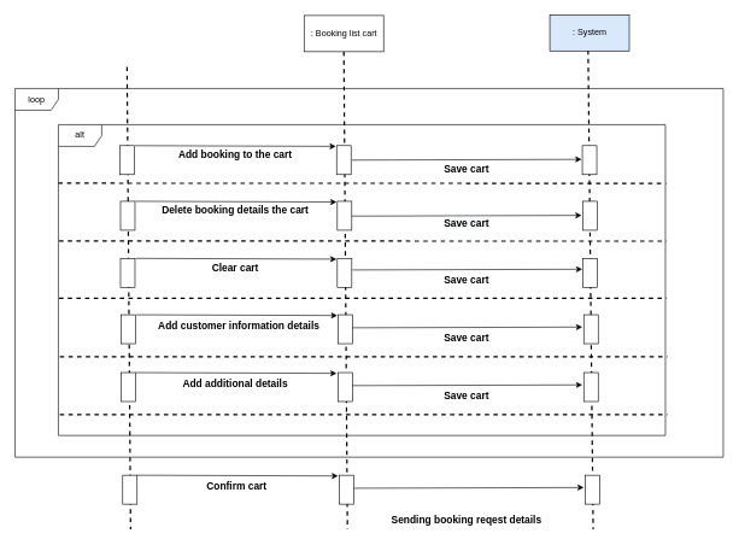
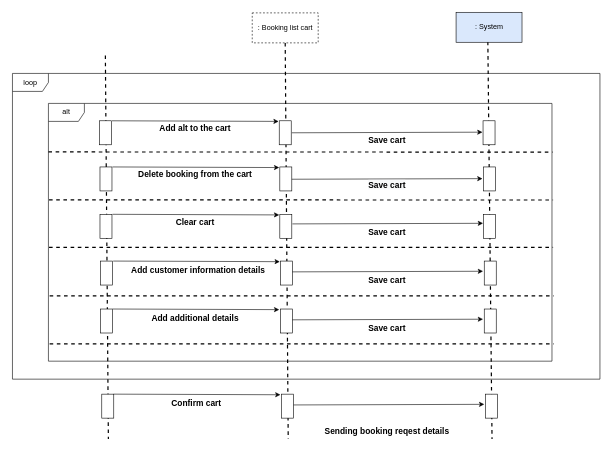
  <mxCell id="0" />
  <mxCell id="1" parent="0" />
  <mxCell id="2" value="" style="endArrow=none;dashed=1;html=1;strokeWidth=2;rounded=0;exitX=0.482;exitY=0.98;exitDx=0;exitDy=0;exitPerimeter=0;" parent="1" source="7" edge="1"><mxGeometry width="50" height="50" relative="1" as="geometry"><mxPoint x="814.5" y="92" as="sourcePoint" /><mxPoint x="820" y="732" as="targetPoint" /></mxGeometry></mxCell>
  <mxCell id="3" value="" style="endArrow=none;dashed=1;html=1;strokeWidth=2;rounded=0;exitX=0.5;exitY=1;exitDx=0;exitDy=0;exitPerimeter=0;" parent="1" source="6" edge="1"><mxGeometry width="50" height="50" relative="1" as="geometry"><mxPoint x="475" y="93" as="sourcePoint" /><mxPoint x="480" y="732" as="targetPoint" /></mxGeometry></mxCell>
  <mxCell id="4" value="" style="endArrow=none;dashed=1;html=1;strokeWidth=2;rounded=0;" parent="1" edge="1"><mxGeometry width="50" height="50" relative="1" as="geometry"><mxPoint x="175" y="92" as="sourcePoint" /><mxPoint x="180" y="732" as="targetPoint" /></mxGeometry></mxCell>
  <mxCell id="5" value="loop" style="shape=umlFrame;whiteSpace=wrap;html=1;" parent="1" vertex="1"><mxGeometry x="20" y="122" width="980" height="510" as="geometry" /></mxCell>
- <mxCell id="6" value=": Booking list cart" style="html=1;" parent="1" vertex="1"><mxGeometry x="420" y="21" width="110" height="50" as="geometry" /></mxCell>
+ <mxCell id="6" value=": Booking list cart" style="html=1;dashed=1;" parent="1" vertex="1"><mxGeometry x="420" y="21" width="110" height="50" as="geometry" /></mxCell>
  <mxCell id="7" value=": System" style="html=1;fillColor=#dae8fc;" parent="1" vertex="1"><mxGeometry x="760" y="20" width="110" height="50" as="geometry" /></mxCell>
  <mxCell id="8" value="alt" style="shape=umlFrame;whiteSpace=wrap;html=1;" parent="1" vertex="1"><mxGeometry x="80" y="172" width="840" height="430" as="geometry" /></mxCell>
  <mxCell id="9" value="" style="rounded=0;whiteSpace=wrap;html=1;" parent="1" vertex="1"><mxGeometry x="165" y="201" width="20" height="40" as="geometry" /></mxCell>
  <mxCell id="10" value="" style="rounded=0;whiteSpace=wrap;html=1;" parent="1" vertex="1"><mxGeometry x="465" y="201" width="20" height="40" as="geometry" /></mxCell>
  <mxCell id="11" value="" style="rounded=0;whiteSpace=wrap;html=1;" parent="1" vertex="1"><mxGeometry x="805" y="201" width="20" height="40" as="geometry" /></mxCell>
  <mxCell id="12" value="" style="endArrow=none;dashed=1;html=1;strokeWidth=2;rounded=0;entryX=1.001;entryY=0.267;entryDx=0;entryDy=0;entryPerimeter=0;" parent="1" edge="1"><mxGeometry width="50" height="50" relative="1" as="geometry"><mxPoint x="80" y="253" as="sourcePoint" /><mxPoint x="920.84" y="253.15" as="targetPoint" /></mxGeometry></mxCell>
  <mxCell id="13" value="" style="rounded=0;whiteSpace=wrap;html=1;" parent="1" vertex="1"><mxGeometry x="166" y="278" width="20" height="40" as="geometry" /></mxCell>
  <mxCell id="14" value="" style="rounded=0;whiteSpace=wrap;html=1;" parent="1" vertex="1"><mxGeometry x="466" y="278" width="20" height="40" as="geometry" /></mxCell>
  <mxCell id="15" value="" style="rounded=0;whiteSpace=wrap;html=1;" parent="1" vertex="1"><mxGeometry x="806" y="278" width="20" height="40" as="geometry" /></mxCell>
  <mxCell id="16" value="" style="endArrow=none;dashed=1;html=1;strokeWidth=2;rounded=0;entryX=1.001;entryY=0.267;entryDx=0;entryDy=0;entryPerimeter=0;" parent="1" edge="1"><mxGeometry width="50" height="50" relative="1" as="geometry"><mxPoint x="81" y="333" as="sourcePoint" /><mxPoint x="921.84" y="333.15" as="targetPoint" /></mxGeometry></mxCell>
  <mxCell id="17" value="" style="rounded=0;whiteSpace=wrap;html=1;" parent="1" vertex="1"><mxGeometry x="166" y="357" width="20" height="40" as="geometry" /></mxCell>
  <mxCell id="18" value="" style="rounded=0;whiteSpace=wrap;html=1;" parent="1" vertex="1"><mxGeometry x="466" y="357" width="20" height="40" as="geometry" /></mxCell>
  <mxCell id="19" value="" style="rounded=0;whiteSpace=wrap;html=1;" parent="1" vertex="1"><mxGeometry x="806" y="357" width="20" height="40" as="geometry" /></mxCell>
  <mxCell id="20" value="" style="endArrow=none;dashed=1;html=1;strokeWidth=2;rounded=0;entryX=1.001;entryY=0.267;entryDx=0;entryDy=0;entryPerimeter=0;" parent="1" edge="1"><mxGeometry width="50" height="50" relative="1" as="geometry"><mxPoint x="81" y="412" as="sourcePoint" /><mxPoint x="921.84" y="412.15" as="targetPoint" /></mxGeometry></mxCell>
  <mxCell id="21" value="" style="rounded=0;whiteSpace=wrap;html=1;" parent="1" vertex="1"><mxGeometry x="167" y="435" width="20" height="40" as="geometry" /></mxCell>
  <mxCell id="22" value="" style="rounded=0;whiteSpace=wrap;html=1;" parent="1" vertex="1"><mxGeometry x="467" y="435" width="20" height="40" as="geometry" /></mxCell>
  <mxCell id="23" value="" style="rounded=0;whiteSpace=wrap;html=1;" parent="1" vertex="1"><mxGeometry x="807" y="435" width="20" height="40" as="geometry" /></mxCell>
  <mxCell id="24" value="" style="endArrow=none;dashed=1;html=1;strokeWidth=2;rounded=0;entryX=1.001;entryY=0.267;entryDx=0;entryDy=0;entryPerimeter=0;" parent="1" edge="1"><mxGeometry width="50" height="50" relative="1" as="geometry"><mxPoint x="82" y="493" as="sourcePoint" /><mxPoint x="922.84" y="493.15" as="targetPoint" /></mxGeometry></mxCell>
  <mxCell id="25" value="" style="rounded=0;whiteSpace=wrap;html=1;" parent="1" vertex="1"><mxGeometry x="167" y="515" width="20" height="40" as="geometry" /></mxCell>
  <mxCell id="26" value="" style="rounded=0;whiteSpace=wrap;html=1;" parent="1" vertex="1"><mxGeometry x="467" y="515" width="20" height="40" as="geometry" /></mxCell>
  <mxCell id="27" value="" style="rounded=0;whiteSpace=wrap;html=1;" parent="1" vertex="1"><mxGeometry x="807" y="515" width="20" height="40" as="geometry" /></mxCell>
  <mxCell id="28" value="" style="endArrow=none;dashed=1;html=1;strokeWidth=2;rounded=0;entryX=1.001;entryY=0.267;entryDx=0;entryDy=0;entryPerimeter=0;" parent="1" edge="1"><mxGeometry width="50" height="50" relative="1" as="geometry"><mxPoint x="82" y="573" as="sourcePoint" /><mxPoint x="922.84" y="573.15" as="targetPoint" /></mxGeometry></mxCell>
  <mxCell id="29" value="" style="endArrow=classic;html=1;rounded=0;exitX=1.1;exitY=0;exitDx=0;exitDy=0;exitPerimeter=0;entryX=0;entryY=0.025;entryDx=0;entryDy=0;entryPerimeter=0;" parent="1" edge="1"><mxGeometry width="50" height="50" relative="1" as="geometry"><mxPoint x="186" y="201" as="sourcePoint" /><mxPoint x="464" y="202" as="targetPoint" /></mxGeometry></mxCell>
  <mxCell id="30" value="" style="endArrow=classic;html=1;rounded=0;exitX=1.1;exitY=0.5;exitDx=0;exitDy=0;exitPerimeter=0;entryX=0;entryY=0.475;entryDx=0;entryDy=0;entryPerimeter=0;" parent="1" edge="1"><mxGeometry width="50" height="50" relative="1" as="geometry"><mxPoint x="486" y="221" as="sourcePoint" /><mxPoint x="804" y="220" as="targetPoint" /></mxGeometry></mxCell>
  <mxCell id="31" value="" style="endArrow=classic;html=1;rounded=0;exitX=1.1;exitY=0;exitDx=0;exitDy=0;exitPerimeter=0;entryX=0;entryY=0.025;entryDx=0;entryDy=0;entryPerimeter=0;" parent="1" edge="1"><mxGeometry width="50" height="50" relative="1" as="geometry"><mxPoint x="187" y="278" as="sourcePoint" /><mxPoint x="465" y="279" as="targetPoint" /></mxGeometry></mxCell>
  <mxCell id="32" value="" style="endArrow=classic;html=1;rounded=0;exitX=1.1;exitY=0;exitDx=0;exitDy=0;exitPerimeter=0;entryX=0;entryY=0.025;entryDx=0;entryDy=0;entryPerimeter=0;fontStyle=1" parent="1" edge="1"><mxGeometry width="50" height="50" relative="1" as="geometry"><mxPoint x="187" y="357" as="sourcePoint" /><mxPoint x="465" y="358" as="targetPoint" /></mxGeometry></mxCell>
  <mxCell id="33" value="" style="endArrow=classic;html=1;rounded=0;exitX=1.1;exitY=0;exitDx=0;exitDy=0;exitPerimeter=0;entryX=0;entryY=0.025;entryDx=0;entryDy=0;entryPerimeter=0;" parent="1" edge="1"><mxGeometry width="50" height="50" relative="1" as="geometry"><mxPoint x="188" y="435" as="sourcePoint" /><mxPoint x="466" y="436" as="targetPoint" /></mxGeometry></mxCell>
  <mxCell id="34" value="" style="endArrow=classic;html=1;rounded=0;exitX=1.1;exitY=0;exitDx=0;exitDy=0;exitPerimeter=0;entryX=0;entryY=0.025;entryDx=0;entryDy=0;entryPerimeter=0;" parent="1" edge="1"><mxGeometry width="50" height="50" relative="1" as="geometry"><mxPoint x="187" y="515" as="sourcePoint" /><mxPoint x="465" y="516" as="targetPoint" /></mxGeometry></mxCell>
  <mxCell id="35" value="" style="endArrow=classic;html=1;rounded=0;exitX=1.1;exitY=0.5;exitDx=0;exitDy=0;exitPerimeter=0;entryX=0;entryY=0.475;entryDx=0;entryDy=0;entryPerimeter=0;" parent="1" edge="1"><mxGeometry width="50" height="50" relative="1" as="geometry"><mxPoint x="486" y="298.5" as="sourcePoint" /><mxPoint x="804" y="297.5" as="targetPoint" /></mxGeometry></mxCell>
  <mxCell id="36" value="" style="endArrow=classic;html=1;rounded=0;exitX=1.1;exitY=0.5;exitDx=0;exitDy=0;exitPerimeter=0;entryX=0;entryY=0.475;entryDx=0;entryDy=0;entryPerimeter=0;" parent="1" edge="1"><mxGeometry width="50" height="50" relative="1" as="geometry"><mxPoint x="487" y="373" as="sourcePoint" /><mxPoint x="805" y="372" as="targetPoint" /></mxGeometry></mxCell>
  <mxCell id="37" value="" style="endArrow=classic;html=1;rounded=0;exitX=1.1;exitY=0.5;exitDx=0;exitDy=0;exitPerimeter=0;entryX=0;entryY=0.475;entryDx=0;entryDy=0;entryPerimeter=0;" parent="1" edge="1"><mxGeometry width="50" height="50" relative="1" as="geometry"><mxPoint x="487" y="453" as="sourcePoint" /><mxPoint x="805" y="452" as="targetPoint" /></mxGeometry></mxCell>
  <mxCell id="38" value="" style="endArrow=classic;html=1;rounded=0;exitX=1.1;exitY=0.5;exitDx=0;exitDy=0;exitPerimeter=0;entryX=0;entryY=0.475;entryDx=0;entryDy=0;entryPerimeter=0;" parent="1" edge="1"><mxGeometry width="50" height="50" relative="1" as="geometry"><mxPoint x="487" y="533" as="sourcePoint" /><mxPoint x="805" y="532" as="targetPoint" /></mxGeometry></mxCell>
- <mxCell id="39" value="Add booking to the cart" style="text;html=1;strokeColor=none;fillColor=none;align=center;verticalAlign=middle;whiteSpace=wrap;rounded=0;fontStyle=1;fontSize=14;" parent="1" vertex="1"><mxGeometry x="190" y="206" width="270" height="16" as="geometry" /></mxCell>
- <mxCell id="40" value="Delete booking details the cart" style="text;html=1;strokeColor=none;fillColor=none;align=center;verticalAlign=middle;whiteSpace=wrap;rounded=0;fontStyle=1;fontSize=14;" parent="1" vertex="1"><mxGeometry x="190" y="282" width="270" height="16" as="geometry" /></mxCell>
+ <mxCell id="39" value="Add alt to the cart" style="text;html=1;strokeColor=none;fillColor=none;align=center;verticalAlign=middle;whiteSpace=wrap;rounded=0;fontStyle=1;fontSize=14;" parent="1" vertex="1"><mxGeometry x="190" y="206" width="270" height="16" as="geometry" /></mxCell>
+ <mxCell id="40" value="Delete booking from the cart" style="text;html=1;strokeColor=none;fillColor=none;align=center;verticalAlign=middle;whiteSpace=wrap;rounded=0;fontStyle=1;fontSize=14;" parent="1" vertex="1"><mxGeometry x="190" y="282" width="270" height="16" as="geometry" /></mxCell>
  <mxCell id="41" value="Clear cart" style="text;html=1;strokeColor=none;fillColor=none;align=center;verticalAlign=middle;whiteSpace=wrap;rounded=0;fontStyle=1;fontSize=14;" parent="1" vertex="1"><mxGeometry x="190" y="362" width="270" height="16" as="geometry" /></mxCell>
  <mxCell id="42" value="Add customer information details" style="text;html=1;strokeColor=none;fillColor=none;align=center;verticalAlign=middle;whiteSpace=wrap;rounded=0;fontStyle=1;fontSize=14;" parent="1" vertex="1"><mxGeometry x="195" y="442" width="270" height="16" as="geometry" /></mxCell>
  <mxCell id="43" value="Add additional details" style="text;html=1;strokeColor=none;fillColor=none;align=center;verticalAlign=middle;whiteSpace=wrap;rounded=0;fontStyle=1;fontSize=14;" parent="1" vertex="1"><mxGeometry x="190" y="522" width="270" height="16" as="geometry" /></mxCell>
  <mxCell id="44" value="Save cart" style="text;html=1;strokeColor=none;fillColor=none;align=center;verticalAlign=middle;whiteSpace=wrap;rounded=0;fontStyle=1;fontSize=14;" parent="1" vertex="1"><mxGeometry x="510" y="225" width="270" height="16" as="geometry" /></mxCell>
  <mxCell id="45" value="&#10;&lt;span style=&quot;color: rgb(0, 0, 0); font-family: Helvetica; font-size: 14px; font-style: normal; font-variant-ligatures: normal; font-variant-caps: normal; font-weight: 700; letter-spacing: normal; orphans: 2; text-align: center; text-indent: 0px; text-transform: none; widows: 2; word-spacing: 0px; -webkit-text-stroke-width: 0px; background-color: rgb(248, 249, 250); text-decoration-thickness: initial; text-decoration-style: initial; text-decoration-color: initial; float: none; display: inline !important;&quot;&gt;Save cart&lt;/span&gt;&#10;&#10;" style="text;html=1;strokeColor=none;fillColor=none;align=center;verticalAlign=middle;whiteSpace=wrap;rounded=0;fontStyle=1;fontSize=14;" parent="1" vertex="1"><mxGeometry x="510" y="308" width="270" height="16" as="geometry" /></mxCell>
  <mxCell id="46" value="Save cart" style="text;html=1;strokeColor=none;fillColor=none;align=center;verticalAlign=middle;whiteSpace=wrap;rounded=0;fontStyle=1;fontSize=14;" parent="1" vertex="1"><mxGeometry x="510" y="379" width="270" height="16" as="geometry" /></mxCell>
  <mxCell id="47" value="Save cart" style="text;html=1;strokeColor=none;fillColor=none;align=center;verticalAlign=middle;whiteSpace=wrap;rounded=0;fontStyle=1;fontSize=14;" parent="1" vertex="1"><mxGeometry x="510" y="459" width="270" height="16" as="geometry" /></mxCell>
  <mxCell id="48" value="Save cart" style="text;html=1;strokeColor=none;fillColor=none;align=center;verticalAlign=middle;whiteSpace=wrap;rounded=0;fontStyle=1;fontSize=14;" parent="1" vertex="1"><mxGeometry x="510" y="539" width="270" height="16" as="geometry" /></mxCell>
  <mxCell id="49" value="" style="rounded=0;whiteSpace=wrap;html=1;" parent="1" vertex="1"><mxGeometry x="169" y="657" width="20" height="40" as="geometry" /></mxCell>
  <mxCell id="50" value="" style="rounded=0;whiteSpace=wrap;html=1;" parent="1" vertex="1"><mxGeometry x="469" y="657" width="20" height="40" as="geometry" /></mxCell>
  <mxCell id="51" value="" style="rounded=0;whiteSpace=wrap;html=1;" parent="1" vertex="1"><mxGeometry x="809" y="657" width="20" height="40" as="geometry" /></mxCell>
  <mxCell id="52" value="" style="endArrow=classic;html=1;rounded=0;exitX=1.1;exitY=0;exitDx=0;exitDy=0;exitPerimeter=0;entryX=0;entryY=0.025;entryDx=0;entryDy=0;entryPerimeter=0;" parent="1" edge="1"><mxGeometry width="50" height="50" relative="1" as="geometry"><mxPoint x="189" y="657" as="sourcePoint" /><mxPoint x="467" y="658" as="targetPoint" /></mxGeometry></mxCell>
  <mxCell id="53" value="" style="endArrow=classic;html=1;rounded=0;exitX=1.1;exitY=0.5;exitDx=0;exitDy=0;exitPerimeter=0;entryX=0;entryY=0.475;entryDx=0;entryDy=0;entryPerimeter=0;" parent="1" edge="1"><mxGeometry width="50" height="50" relative="1" as="geometry"><mxPoint x="489" y="675" as="sourcePoint" /><mxPoint x="807" y="674" as="targetPoint" /></mxGeometry></mxCell>
  <mxCell id="54" value="Confirm cart" style="text;html=1;strokeColor=none;fillColor=none;align=center;verticalAlign=middle;whiteSpace=wrap;rounded=0;fontStyle=1;fontSize=14;" parent="1" vertex="1"><mxGeometry x="192" y="664" width="270" height="16" as="geometry" /></mxCell>
  <mxCell id="55" value="Sending booking reqest details&amp;nbsp;" style="text;html=1;strokeColor=none;fillColor=none;align=center;verticalAlign=middle;whiteSpace=wrap;rounded=0;fontStyle=1;fontSize=14;" parent="1" vertex="1"><mxGeometry x="512" y="711" width="270" height="16" as="geometry" /></mxCell>
